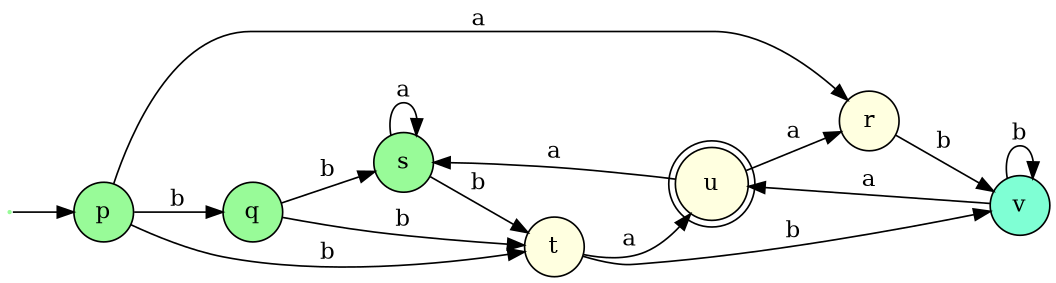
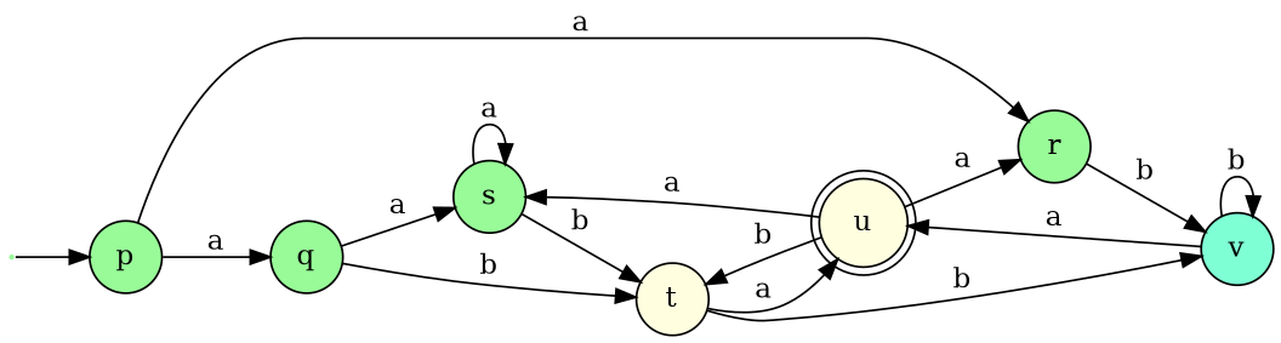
  digraph {
    rankdir=LR
    node [color=black fillcolor=palegreen fontcolor=black shape=circle style=filled]
    start [color=white fontcolor=white shape=point]
    p
    q
-   r [fillcolor=lightyellow]
+   r
    u [fillcolor=lightyellow shape=doublecircle]
    s
    t [fillcolor=lightyellow]
    v [fillcolor=aquamarine]
    start -> p
-   p -> q [label=" b "]
+   p -> q [label=" a "]
    p -> r [label=" a "]
-   q -> s [label=" b "]
+   q -> s [label=" a "]
    q -> t [label=" b "]
    r -> v [label=" b "]
    u -> r [label=" a "]
    u -> s [label=" a "]
-   p -> t [label=" b "]
+   u -> t [label=" b "]
    s -> s [label=" a "]
    s -> t [label=" b "]
    t -> u [label=" a "]
    t -> v [label=" b "]
    v -> u [label=" a "]
    v -> v [label=" b "]
  }
